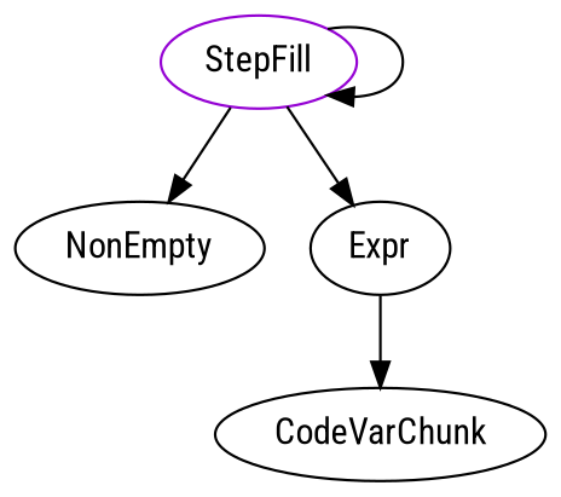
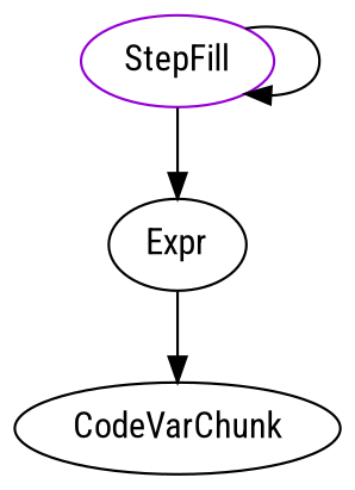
  digraph {
    fontname="Roboto Condensed"
    node [fontname="Roboto Condensed"]
    edge [fontname="Roboto Condensed"]
    n1 [color=darkviolet label=StepFill shape=oval]
-   NonEmpty
    Expr
    CodeVarChunk
    n1 -> n1
-   n1 -> NonEmpty
    n1 -> Expr
    Expr -> CodeVarChunk
  }
